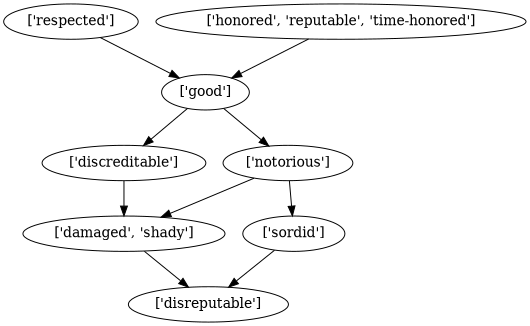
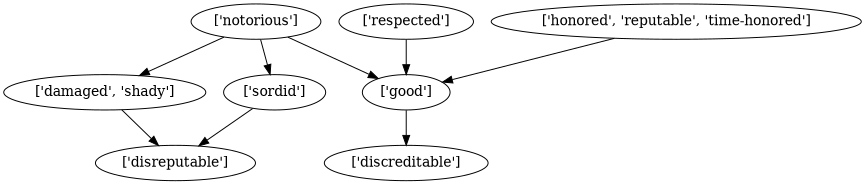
  strict digraph {
    "['damaged', 'shady']"
    "['disreputable']"
    "['good']"
    "['notorious']"
    "['discreditable']"
    "['sordid']"
    "['respected']"
    "['honored', 'reputable', 'time-honored']"
    "['damaged', 'shady']" -> "['disreputable']"
-   "['good']" -> "['notorious']"
+   "['notorious']" -> "['good']"
    "['good']" -> "['discreditable']"
    "['notorious']" -> "['damaged', 'shady']"
    "['notorious']" -> "['sordid']"
-   "['discreditable']" -> "['damaged', 'shady']"
    "['sordid']" -> "['disreputable']"
    "['respected']" -> "['good']"
    "['honored', 'reputable', 'time-honored']" -> "['good']"
  }
